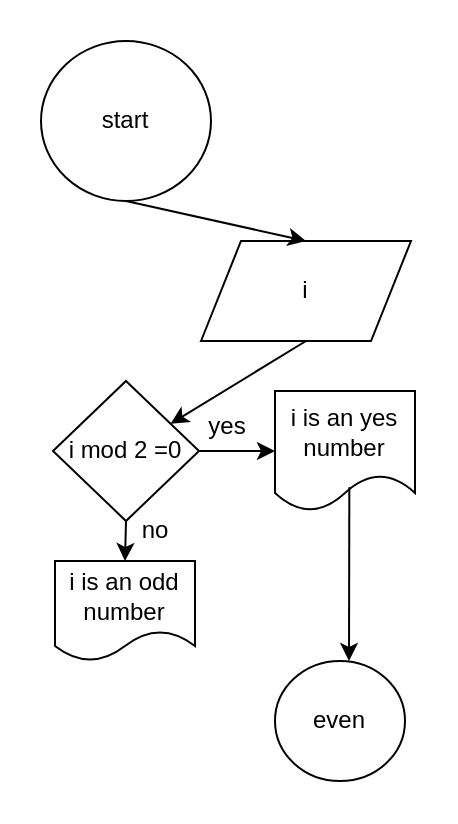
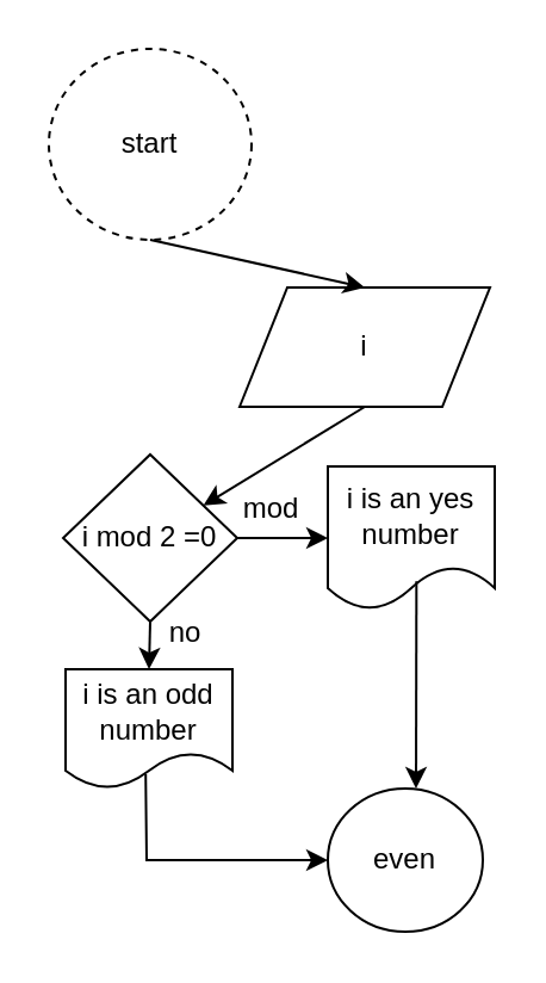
  <mxCell id="0" />
  <mxCell id="1" parent="0" />
- <mxCell id="2" value="start" style="ellipse;whiteSpace=wrap;html=1;" parent="1" vertex="1"><mxGeometry x="20" y="20" width="85" height="80" as="geometry" /></mxCell>
+ <mxCell id="2" value="start" style="ellipse;whiteSpace=wrap;html=1;dashed=1;" parent="1" vertex="1"><mxGeometry x="20" y="20" width="85" height="80" as="geometry" /></mxCell>
  <mxCell id="3" value="i" style="shape=parallelogram;perimeter=parallelogramPerimeter;whiteSpace=wrap;html=1;fixedSize=1;" parent="1" vertex="1"><mxGeometry x="100" y="120" width="105" height="50" as="geometry" /></mxCell>
  <mxCell id="4" value="i mod 2 =0" style="rhombus;whiteSpace=wrap;html=1;" parent="1" vertex="1"><mxGeometry x="26" y="190" width="73" height="70" as="geometry" /></mxCell>
  <mxCell id="5" value="i is an yes number" style="shape=document;whiteSpace=wrap;html=1;boundedLbl=1;" parent="1" vertex="1"><mxGeometry x="137" y="195" width="70" height="60" as="geometry" /></mxCell>
  <mxCell id="6" value="" style="endArrow=classic;html=1;rounded=0;exitX=0.5;exitY=1;exitDx=0;exitDy=0;entryX=0.5;entryY=0;entryDx=0;entryDy=0;" parent="1" source="2" target="3" edge="1"><mxGeometry width="50" height="50" relative="1" as="geometry"><mxPoint x="107" y="320" as="sourcePoint" /><mxPoint x="157" y="270" as="targetPoint" /></mxGeometry></mxCell>
  <mxCell id="7" value="" style="endArrow=classic;html=1;rounded=0;exitX=0.5;exitY=1;exitDx=0;exitDy=0;" parent="1" source="3" target="4" edge="1"><mxGeometry width="50" height="50" relative="1" as="geometry"><mxPoint x="107" y="320" as="sourcePoint" /><mxPoint x="157" y="270" as="targetPoint" /></mxGeometry></mxCell>
  <mxCell id="8" value="" style="endArrow=classic;html=1;rounded=0;exitX=1;exitY=0.5;exitDx=0;exitDy=0;entryX=0;entryY=0.5;entryDx=0;entryDy=0;" parent="1" source="4" target="5" edge="1"><mxGeometry width="50" height="50" relative="1" as="geometry"><mxPoint x="107" y="320" as="sourcePoint" /><mxPoint x="157" y="270" as="targetPoint" /></mxGeometry></mxCell>
- <mxCell id="9" value="yes" style="text;html=1;align=center;verticalAlign=middle;resizable=0;points=[];autosize=1;strokeColor=none;fillColor=none;" parent="1" vertex="1"><mxGeometry x="93" y="198" width="40" height="30" as="geometry" /></mxCell>
+ <mxCell id="9" value="mod" style="text;html=1;align=center;verticalAlign=middle;resizable=0;points=[];autosize=1;strokeColor=none;fillColor=none;" parent="1" vertex="1"><mxGeometry x="93" y="198" width="40" height="30" as="geometry" /></mxCell>
  <mxCell id="10" value="i is an odd number" style="shape=document;whiteSpace=wrap;html=1;boundedLbl=1;" parent="1" vertex="1"><mxGeometry x="27" y="280" width="70" height="50" as="geometry" /></mxCell>
  <mxCell id="11" value="" style="endArrow=classic;html=1;rounded=0;exitX=0.5;exitY=1;exitDx=0;exitDy=0;entryX=0.5;entryY=0;entryDx=0;entryDy=0;" parent="1" source="4" target="10" edge="1"><mxGeometry width="50" height="50" relative="1" as="geometry"><mxPoint x="107" y="310" as="sourcePoint" /><mxPoint x="157" y="260" as="targetPoint" /></mxGeometry></mxCell>
  <mxCell id="12" value="no" style="text;html=1;align=center;verticalAlign=middle;resizable=0;points=[];autosize=1;strokeColor=none;fillColor=none;" parent="1" vertex="1"><mxGeometry x="57" y="250" width="40" height="30" as="geometry" /></mxCell>
  <mxCell id="13" value="even" style="ellipse;whiteSpace=wrap;html=1;" parent="1" vertex="1"><mxGeometry x="137" y="330" width="65" height="60" as="geometry" /></mxCell>
+ <mxCell id="14" value="" style="endArrow=classic;html=1;rounded=0;exitX=0.48;exitY=0.88;exitDx=0;exitDy=0;exitPerimeter=0;entryX=0;entryY=0.5;entryDx=0;entryDy=0;" parent="1" source="10" target="13" edge="1"><mxGeometry width="50" height="50" relative="1" as="geometry"><mxPoint x="107" y="310" as="sourcePoint" /><mxPoint x="157" y="260" as="targetPoint" /><Array as="points"><mxPoint x="61" y="360" /></Array></mxGeometry></mxCell>
  <mxCell id="15" value="" style="endArrow=classic;html=1;rounded=0;exitX=0.531;exitY=0.803;exitDx=0;exitDy=0;exitPerimeter=0;" parent="1" source="5" edge="1"><mxGeometry width="50" height="50" relative="1" as="geometry"><mxPoint x="107" y="310" as="sourcePoint" /><mxPoint x="174" y="330" as="targetPoint" /></mxGeometry></mxCell>
